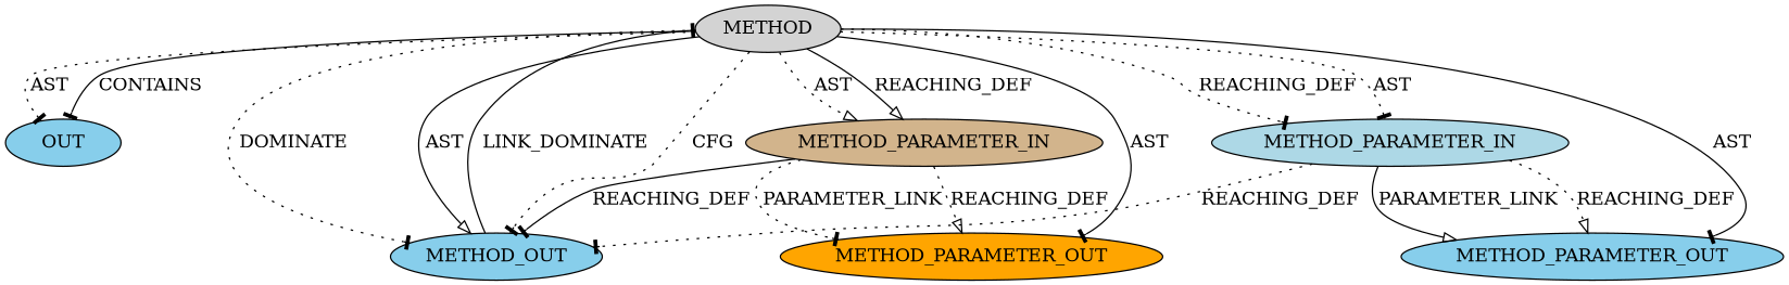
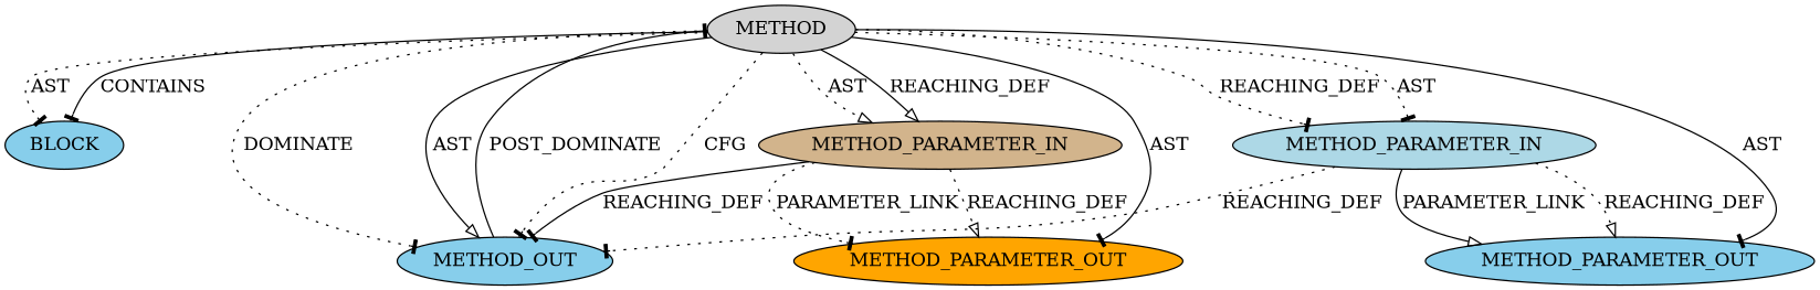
  digraph {
    fontname="DejaVu Serif"
    node [CODE="<empty>" ORDER=1 TYPE_FULL_NAME=ANY fillcolor=skyblue fontname="DejaVu Serif" style=filled EVALUATION_STRATEGY=BY_VALUE IS_VARIADIC=false]
    edge [arrowhead=tee fontname="DejaVu Serif" style=dotted]
-   n1 [ARGUMENT_INDEX=1 label=OUT EVALUATION_STRATEGY="" IS_VARIADIC=""]
+   n1 [ARGUMENT_INDEX=1 label=BLOCK EVALUATION_STRATEGY="" IS_VARIADIC=""]
    n2 [CODE=RET ORDER=2 label=METHOD_OUT IS_VARIADIC=""]
    n3 [AST_PARENT_FULL_NAME="<global>" AST_PARENT_TYPE=NAMESPACE_BLOCK FILENAME="<empty>" FULL_NAME=skb_walk_frags IS_EXTERNAL=true NAME=skb_walk_frags ORDER=0 fillcolor=lightgrey label=METHOD TYPE_FULL_NAME="" EVALUATION_STRATEGY="" IS_VARIADIC=""]
    n4 [CODE=p2 INDEX=2 NAME=p2 ORDER=2 fillcolor=orange label=METHOD_PARAMETER_OUT]
    n5 [CODE=p1 INDEX=1 NAME=p1 label=METHOD_PARAMETER_OUT]
    n6 [CODE=p2 INDEX=2 NAME=p2 ORDER=2 fillcolor=tan label=METHOD_PARAMETER_IN]
    n7 [CODE=p1 INDEX=1 NAME=p1 fillcolor=lightblue label=METHOD_PARAMETER_IN]
-   n2 -> n3 [label=LINK_DOMINATE style=solid]
+   n2 -> n3 [label=POST_DOMINATE style=solid]
    n3 -> n1 [label=AST]
    n3 -> n1 [label=CONTAINS style=solid]
    n3 -> n2 [label=CFG]
    n3 -> n2 [label=DOMINATE]
    n3 -> n2 [arrowhead=onormal label=AST style=solid]
    n3 -> n4 [label=AST style=solid]
    n3 -> n5 [label=AST style=solid]
    n3 -> n6 [arrowhead=onormal label=AST]
    n3 -> n6 [arrowhead=onormal label=REACHING_DEF style=solid]
    n3 -> n7 [label=REACHING_DEF]
    n3 -> n7 [label=AST]
    n6 -> n2 [VARIABLE=p2 label=REACHING_DEF style=solid]
    n6 -> n4 [label=PARAMETER_LINK]
    n6 -> n4 [VARIABLE=p2 arrowhead=onormal label=REACHING_DEF]
    n7 -> n2 [VARIABLE=p1 label=REACHING_DEF]
    n7 -> n5 [VARIABLE=p1 arrowhead=onormal label=REACHING_DEF]
    n7 -> n5 [arrowhead=onormal label=PARAMETER_LINK style=solid]
  }
